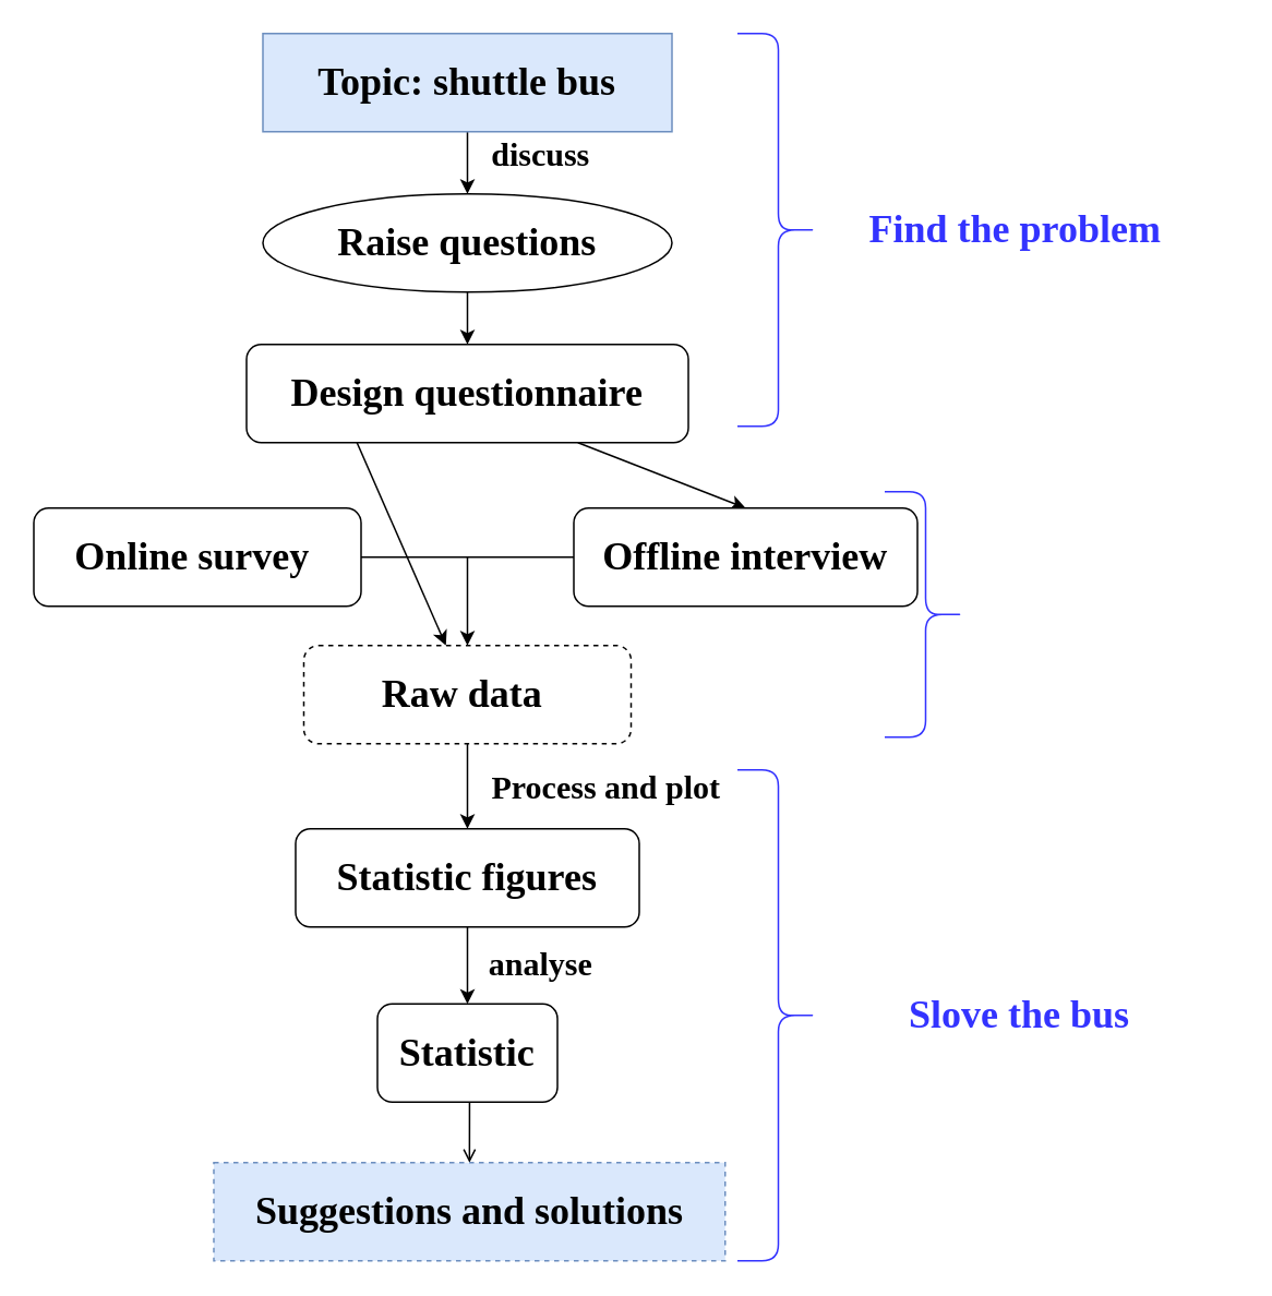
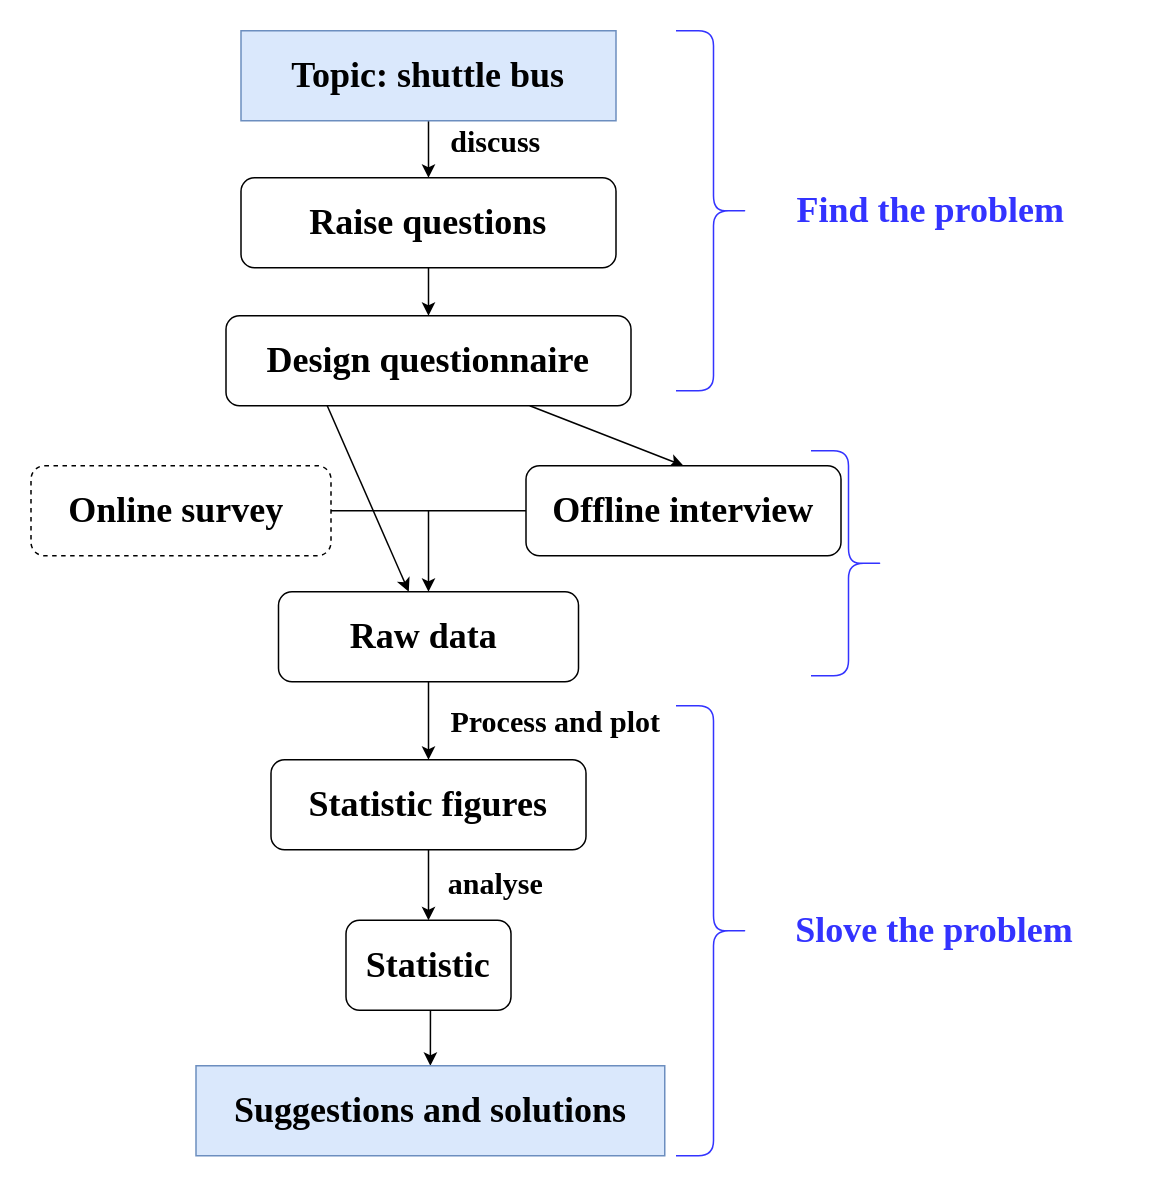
  <mxCell id="0" />
  <mxCell id="1" parent="0" />
  <mxCell id="2" style="edgeStyle=orthogonalEdgeStyle;rounded=0;orthogonalLoop=1;jettySize=auto;html=1;exitX=0.5;exitY=1;exitDx=0;exitDy=0;entryX=0.5;entryY=0;entryDx=0;entryDy=0;" parent="1" source="3" target="5" edge="1"><mxGeometry relative="1" as="geometry" /></mxCell>
  <mxCell id="3" value="&lt;h1&gt;&lt;font face=&quot;Comic Sans MS&quot; size=&quot;1&quot;&gt;&lt;b style=&quot;font-size: 24px&quot;&gt;Topic: shuttle bus&lt;/b&gt;&lt;/font&gt;&lt;/h1&gt;" style="rounded=0;whiteSpace=wrap;html=1;shadow=0;glass=0;sketch=0;fillColor=#dae8fc;strokeColor=#6c8ebf;" parent="1" vertex="1"><mxGeometry x="160" y="20" width="250" height="60" as="geometry" /></mxCell>
  <mxCell id="4" style="edgeStyle=orthogonalEdgeStyle;rounded=0;orthogonalLoop=1;jettySize=auto;html=1;exitX=0.5;exitY=1;exitDx=0;exitDy=0;entryX=0.5;entryY=0;entryDx=0;entryDy=0;" parent="1" source="5" target="8" edge="1"><mxGeometry relative="1" as="geometry" /></mxCell>
- <mxCell id="5" value="&lt;h1&gt;&lt;font face=&quot;Comic Sans MS&quot;&gt;Raise questions&lt;/font&gt;&lt;br&gt;&lt;/h1&gt;" style="ellipse;whiteSpace=wrap;html=1;" parent="1" vertex="1"><mxGeometry x="160" y="118" width="250" height="60" as="geometry" /></mxCell>
+ <mxCell id="5" value="&lt;h1&gt;&lt;font face=&quot;Comic Sans MS&quot;&gt;Raise questions&lt;/font&gt;&lt;br&gt;&lt;/h1&gt;" style="rounded=1;whiteSpace=wrap;html=1;" parent="1" vertex="1"><mxGeometry x="160" y="118" width="250" height="60" as="geometry" /></mxCell>
  <mxCell id="6" style="rounded=0;orthogonalLoop=1;jettySize=auto;html=1;exitX=0.25;exitY=1;exitDx=0;exitDy=0;" parent="1" source="8" target="13" edge="1"><mxGeometry relative="1" as="geometry" /></mxCell>
  <mxCell id="7" style="rounded=0;orthogonalLoop=1;jettySize=auto;html=1;exitX=0.75;exitY=1;exitDx=0;exitDy=0;entryX=0.5;entryY=0;entryDx=0;entryDy=0;" parent="1" source="8" target="11" edge="1"><mxGeometry relative="1" as="geometry" /></mxCell>
  <mxCell id="8" value="&lt;h1&gt;&lt;font face=&quot;Comic Sans MS&quot;&gt;Design questionnaire&lt;/font&gt;&lt;br&gt;&lt;/h1&gt;" style="rounded=1;whiteSpace=wrap;html=1;" parent="1" vertex="1"><mxGeometry x="150" y="210" width="270" height="60" as="geometry" /></mxCell>
  <mxCell id="9" style="edgeStyle=orthogonalEdgeStyle;rounded=0;orthogonalLoop=1;jettySize=auto;html=1;exitX=1;exitY=0.5;exitDx=0;exitDy=0;startArrow=none;startFill=0;endArrow=none;endFill=0;" parent="1" source="10" target="11" edge="1"><mxGeometry relative="1" as="geometry"><Array as="points"><mxPoint x="270" y="340" /><mxPoint x="270" y="340" /></Array></mxGeometry></mxCell>
- <mxCell id="10" value="&lt;h1&gt;&lt;font face=&quot;Comic Sans MS&quot;&gt;Online survey&amp;nbsp;&lt;/font&gt;&lt;br&gt;&lt;/h1&gt;" style="rounded=1;whiteSpace=wrap;html=1;" parent="1" vertex="1"><mxGeometry x="20" y="310" width="200" height="60" as="geometry" /></mxCell>
+ <mxCell id="10" value="&lt;h1&gt;&lt;font face=&quot;Comic Sans MS&quot;&gt;Online survey&amp;nbsp;&lt;/font&gt;&lt;br&gt;&lt;/h1&gt;" style="rounded=1;whiteSpace=wrap;html=1;dashed=1;" parent="1" vertex="1"><mxGeometry x="20" y="310" width="200" height="60" as="geometry" /></mxCell>
  <mxCell id="11" value="&lt;h1&gt;&lt;font face=&quot;Comic Sans MS&quot;&gt;Offline interview&lt;/font&gt;&lt;br&gt;&lt;/h1&gt;" style="rounded=1;whiteSpace=wrap;html=1;" parent="1" vertex="1"><mxGeometry x="350" y="310" width="210" height="60" as="geometry" /></mxCell>
  <mxCell id="12" style="edgeStyle=orthogonalEdgeStyle;rounded=0;orthogonalLoop=1;jettySize=auto;html=1;exitX=0.5;exitY=1;exitDx=0;exitDy=0;startArrow=none;startFill=0;" parent="1" source="13" target="16" edge="1"><mxGeometry relative="1" as="geometry" /></mxCell>
- <mxCell id="13" value="&lt;h1&gt;&lt;font face=&quot;Comic Sans MS&quot;&gt;Raw data&amp;nbsp;&lt;/font&gt;&lt;br&gt;&lt;/h1&gt;" style="rounded=1;whiteSpace=wrap;html=1;dashed=1;" parent="1" vertex="1"><mxGeometry x="185" y="394" width="200" height="60" as="geometry" /></mxCell>
+ <mxCell id="13" value="&lt;h1&gt;&lt;font face=&quot;Comic Sans MS&quot;&gt;Raw data&amp;nbsp;&lt;/font&gt;&lt;br&gt;&lt;/h1&gt;" style="rounded=1;whiteSpace=wrap;html=1;" parent="1" vertex="1"><mxGeometry x="185" y="394" width="200" height="60" as="geometry" /></mxCell>
  <mxCell id="14" value="&lt;h1&gt;&lt;font face=&quot;Comic Sans MS&quot; style=&quot;font-size: 20px&quot;&gt;analyse&lt;/font&gt;&lt;br&gt;&lt;/h1&gt;" style="rounded=1;whiteSpace=wrap;html=1;strokeColor=none;fillColor=none;" parent="1" vertex="1"><mxGeometry x="240" y="563" width="180" height="50" as="geometry" /></mxCell>
  <mxCell id="15" style="edgeStyle=orthogonalEdgeStyle;rounded=0;orthogonalLoop=1;jettySize=auto;html=1;exitX=0.5;exitY=1;exitDx=0;exitDy=0;entryX=0.5;entryY=0;entryDx=0;entryDy=0;startArrow=none;startFill=0;" parent="1" source="16" target="18" edge="1"><mxGeometry relative="1" as="geometry" /></mxCell>
  <mxCell id="16" value="&lt;h1&gt;&lt;font face=&quot;Comic Sans MS&quot;&gt;Statistic figures&lt;/font&gt;&lt;br&gt;&lt;/h1&gt;" style="rounded=1;whiteSpace=wrap;html=1;" parent="1" vertex="1"><mxGeometry x="180" y="506" width="210" height="60" as="geometry" /></mxCell>
- <mxCell id="17" style="edgeStyle=orthogonalEdgeStyle;rounded=0;orthogonalLoop=1;jettySize=auto;html=1;exitX=0.5;exitY=1;exitDx=0;exitDy=0;entryX=0.5;entryY=0;entryDx=0;entryDy=0;startArrow=none;startFill=0;endArrow=open;" parent="1" source="18" target="19" edge="1"><mxGeometry relative="1" as="geometry" /></mxCell>
+ <mxCell id="17" style="edgeStyle=orthogonalEdgeStyle;rounded=0;orthogonalLoop=1;jettySize=auto;html=1;exitX=0.5;exitY=1;exitDx=0;exitDy=0;entryX=0.5;entryY=0;entryDx=0;entryDy=0;startArrow=none;startFill=0;" parent="1" source="18" target="19" edge="1"><mxGeometry relative="1" as="geometry" /></mxCell>
  <mxCell id="18" value="&lt;h1&gt;&lt;font face=&quot;Comic Sans MS&quot;&gt;Statistic&lt;/font&gt;&lt;br&gt;&lt;/h1&gt;" style="rounded=1;whiteSpace=wrap;html=1;" parent="1" vertex="1"><mxGeometry x="230" y="613" width="110" height="60" as="geometry" /></mxCell>
- <mxCell id="19" value="&lt;h1&gt;&lt;font face=&quot;Comic Sans MS&quot;&gt;Suggestions and solutions&lt;/font&gt;&lt;/h1&gt;" style="rounded=0;whiteSpace=wrap;html=1;fillColor=#dae8fc;strokeColor=#6c8ebf;dashed=1;" parent="1" vertex="1"><mxGeometry x="130" y="710" width="312.5" height="60" as="geometry" /></mxCell>
+ <mxCell id="19" value="&lt;h1&gt;&lt;font face=&quot;Comic Sans MS&quot;&gt;Suggestions and solutions&lt;/font&gt;&lt;/h1&gt;" style="rounded=0;whiteSpace=wrap;html=1;fillColor=#dae8fc;strokeColor=#6c8ebf;" parent="1" vertex="1"><mxGeometry x="130" y="710" width="312.5" height="60" as="geometry" /></mxCell>
  <mxCell id="20" value="&lt;h1&gt;&lt;font face=&quot;Comic Sans MS&quot; style=&quot;font-size: 20px&quot;&gt;Process and plot&lt;/font&gt;&lt;br&gt;&lt;/h1&gt;" style="rounded=1;whiteSpace=wrap;html=1;strokeColor=none;fillColor=none;" parent="1" vertex="1"><mxGeometry x="280" y="455" width="180" height="50" as="geometry" /></mxCell>
  <mxCell id="21" value="" style="endArrow=classic;html=1;entryX=0.5;entryY=0;entryDx=0;entryDy=0;" parent="1" target="13" edge="1"><mxGeometry width="50" height="50" relative="1" as="geometry"><mxPoint x="285" y="340" as="sourcePoint" /><mxPoint x="390" y="270" as="targetPoint" /></mxGeometry></mxCell>
  <mxCell id="22" value="" style="shape=curlyBracket;whiteSpace=wrap;html=1;rounded=1;shadow=0;glass=0;labelBackgroundColor=#CCFFE6;sketch=0;fillColor=none;gradientColor=none;fontColor=#FF3333;direction=west;strokeColor=#3333FF;" parent="1" vertex="1"><mxGeometry x="450" y="20" width="50" height="240" as="geometry" /></mxCell>
  <mxCell id="23" value="&lt;h1 style=&quot;font-family: &amp;#34;helvetica&amp;#34; ; font-style: normal ; letter-spacing: normal ; text-indent: 0px ; text-transform: none ; word-spacing: 0px&quot;&gt;&lt;font face=&quot;Comic Sans MS&quot; style=&quot;font-size: 24px&quot;&gt;Find the problem&lt;/font&gt;&lt;/h1&gt;" style="text;whiteSpace=wrap;html=1;labelBackgroundColor=none;fontStyle=1;fontColor=#3333FF;align=center;verticalAlign=middle;labelBorderColor=none;" parent="1" vertex="1"><mxGeometry x="520" y="110" width="200" height="60" as="geometry" /></mxCell>
  <mxCell id="24" value="" style="shape=curlyBracket;whiteSpace=wrap;html=1;rounded=1;shadow=0;glass=0;labelBackgroundColor=#CCFFE6;sketch=0;fillColor=none;gradientColor=none;fontColor=#FF3333;direction=west;strokeColor=#3333FF;" parent="1" vertex="1"><mxGeometry x="540" y="300" width="50" height="150" as="geometry" /></mxCell>
  <mxCell id="25" value="" style="shape=curlyBracket;whiteSpace=wrap;html=1;rounded=1;shadow=0;glass=0;labelBackgroundColor=#CCFFE6;sketch=0;fillColor=none;gradientColor=none;fontColor=#FF3333;direction=west;strokeColor=#3333FF;" parent="1" vertex="1"><mxGeometry x="450" y="470" width="50" height="300" as="geometry" /></mxCell>
- <mxCell id="26" value="&lt;h1 style=&quot;font-family: &amp;#34;helvetica&amp;#34; ; font-style: normal ; letter-spacing: normal ; text-indent: 0px ; text-transform: none ; word-spacing: 0px&quot;&gt;&lt;font face=&quot;Comic Sans MS&quot; style=&quot;font-size: 24px&quot;&gt;Slove the bus&lt;/font&gt;&lt;/h1&gt;" style="text;whiteSpace=wrap;html=1;labelBackgroundColor=none;fontStyle=1;fontColor=#3333FF;align=center;verticalAlign=middle;labelBorderColor=none;" parent="1" vertex="1"><mxGeometry x="490" y="590" width="265" height="60" as="geometry" /></mxCell>
+ <mxCell id="26" value="&lt;h1 style=&quot;font-family: &amp;#34;helvetica&amp;#34; ; font-style: normal ; letter-spacing: normal ; text-indent: 0px ; text-transform: none ; word-spacing: 0px&quot;&gt;&lt;font face=&quot;Comic Sans MS&quot; style=&quot;font-size: 24px&quot;&gt;Slove the problem&lt;/font&gt;&lt;/h1&gt;" style="text;whiteSpace=wrap;html=1;labelBackgroundColor=none;fontStyle=1;fontColor=#3333FF;align=center;verticalAlign=middle;labelBorderColor=none;" parent="1" vertex="1"><mxGeometry x="490" y="590" width="265" height="60" as="geometry" /></mxCell>
  <mxCell id="27" value="&lt;h1&gt;&lt;font face=&quot;Comic Sans MS&quot; style=&quot;font-size: 20px&quot;&gt;discuss&lt;/font&gt;&lt;br&gt;&lt;/h1&gt;" style="rounded=1;whiteSpace=wrap;html=1;strokeColor=none;fillColor=none;" parent="1" vertex="1"><mxGeometry x="240" y="68" width="180" height="50" as="geometry" /></mxCell>
